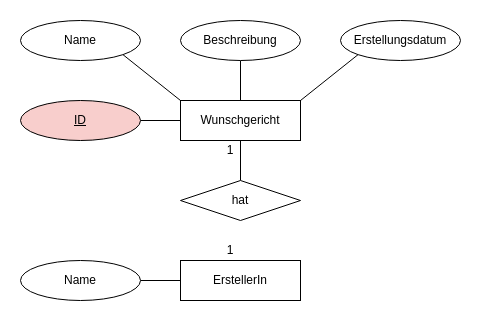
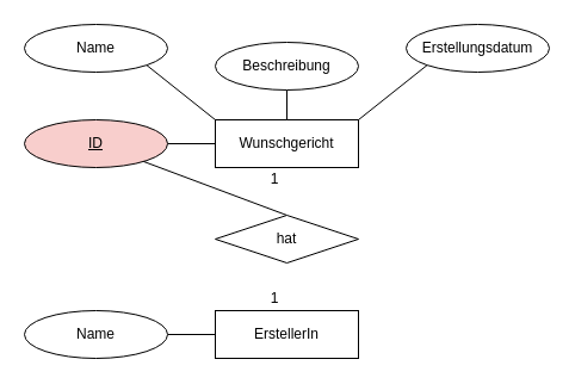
  <mxCell id="0" />
  <mxCell id="1" parent="0" />
  <mxCell id="2" value="Wunschgericht" style="whiteSpace=wrap;html=1;align=center;" vertex="1" parent="1"><mxGeometry x="180" y="100" width="120" height="40" as="geometry" /></mxCell>
  <mxCell id="3" style="edgeStyle=none;rounded=0;orthogonalLoop=1;jettySize=auto;html=1;exitX=0.5;exitY=1;exitDx=0;exitDy=0;entryX=0.5;entryY=0;entryDx=0;entryDy=0;endArrow=none;endFill=0;" edge="1" parent="1" source="4" target="2"><mxGeometry relative="1" as="geometry" /></mxCell>
- <mxCell id="4" value="Beschreibung" style="ellipse;whiteSpace=wrap;html=1;align=center;" vertex="1" parent="1"><mxGeometry x="180" y="20" width="120" height="40" as="geometry" /></mxCell>
+ <mxCell id="4" value="Beschreibung" style="ellipse;whiteSpace=wrap;html=1;align=center;" vertex="1" parent="1"><mxGeometry x="180" y="35" width="120" height="40" as="geometry" /></mxCell>
  <mxCell id="5" style="edgeStyle=none;rounded=0;orthogonalLoop=1;jettySize=auto;html=1;exitX=0;exitY=1;exitDx=0;exitDy=0;entryX=1;entryY=0;entryDx=0;entryDy=0;endArrow=none;endFill=0;" edge="1" parent="1" source="6" target="2"><mxGeometry relative="1" as="geometry" /></mxCell>
  <mxCell id="6" value="Erstellungsdatum" style="ellipse;whiteSpace=wrap;html=1;align=center;" vertex="1" parent="1"><mxGeometry x="340" y="20" width="120" height="40" as="geometry" /></mxCell>
  <mxCell id="7" style="rounded=0;orthogonalLoop=1;jettySize=auto;html=1;exitX=1;exitY=1;exitDx=0;exitDy=0;entryX=0;entryY=0;entryDx=0;entryDy=0;endArrow=none;endFill=0;" edge="1" parent="1" source="8" target="2"><mxGeometry relative="1" as="geometry" /></mxCell>
  <mxCell id="8" value="Name" style="ellipse;whiteSpace=wrap;html=1;align=center;" vertex="1" parent="1"><mxGeometry x="20" y="20" width="120" height="40" as="geometry" /></mxCell>
  <mxCell id="9" style="edgeStyle=none;rounded=0;orthogonalLoop=1;jettySize=auto;html=1;exitX=1;exitY=0.5;exitDx=0;exitDy=0;endArrow=none;endFill=0;" edge="1" parent="1" source="10" target="2"><mxGeometry relative="1" as="geometry" /></mxCell>
  <mxCell id="10" value="ID" style="ellipse;whiteSpace=wrap;html=1;align=center;fontStyle=4;fillColor=#f8cecc;" vertex="1" parent="1"><mxGeometry x="20" y="100" width="120" height="40" as="geometry" /></mxCell>
  <mxCell id="11" value="ErstellerIn" style="whiteSpace=wrap;html=1;align=center;" vertex="1" parent="1"><mxGeometry x="180" y="260" width="120" height="40" as="geometry" /></mxCell>
- <mxCell id="12" style="edgeStyle=none;rounded=0;orthogonalLoop=1;jettySize=auto;html=1;exitX=0.5;exitY=0;exitDx=0;exitDy=0;entryX=0.5;entryY=1;entryDx=0;entryDy=0;endArrow=none;endFill=0;" edge="1" parent="1" source="13" target="2"><mxGeometry relative="1" as="geometry" /></mxCell>
+ <mxCell id="12" style="edgeStyle=none;rounded=0;orthogonalLoop=1;jettySize=auto;html=1;exitX=0.5;exitY=0;exitDx=0;exitDy=0;endArrow=none;endFill=0;" edge="1" parent="1" source="13" target="10"><mxGeometry relative="1" as="geometry" /></mxCell>
  <mxCell id="13" value="hat" style="shape=rhombus;perimeter=rhombusPerimeter;whiteSpace=wrap;html=1;align=center;" vertex="1" parent="1"><mxGeometry x="180" y="180" width="120" height="40" as="geometry" /></mxCell>
  <mxCell id="14" value="1" style="text;html=1;strokeColor=none;fillColor=none;align=center;verticalAlign=middle;whiteSpace=wrap;rounded=0;" vertex="1" parent="1"><mxGeometry x="210" y="140" width="40" height="20" as="geometry" /></mxCell>
  <mxCell id="15" value="1" style="text;html=1;strokeColor=none;fillColor=none;align=center;verticalAlign=middle;whiteSpace=wrap;rounded=0;" vertex="1" parent="1"><mxGeometry x="210" y="240" width="40" height="20" as="geometry" /></mxCell>
  <mxCell id="16" style="edgeStyle=none;rounded=0;orthogonalLoop=1;jettySize=auto;html=1;endArrow=none;endFill=0;" edge="1" parent="1" source="17" target="11"><mxGeometry relative="1" as="geometry" /></mxCell>
  <mxCell id="17" value="Name" style="ellipse;whiteSpace=wrap;html=1;align=center;" vertex="1" parent="1"><mxGeometry x="20" y="260" width="120" height="40" as="geometry" /></mxCell>
